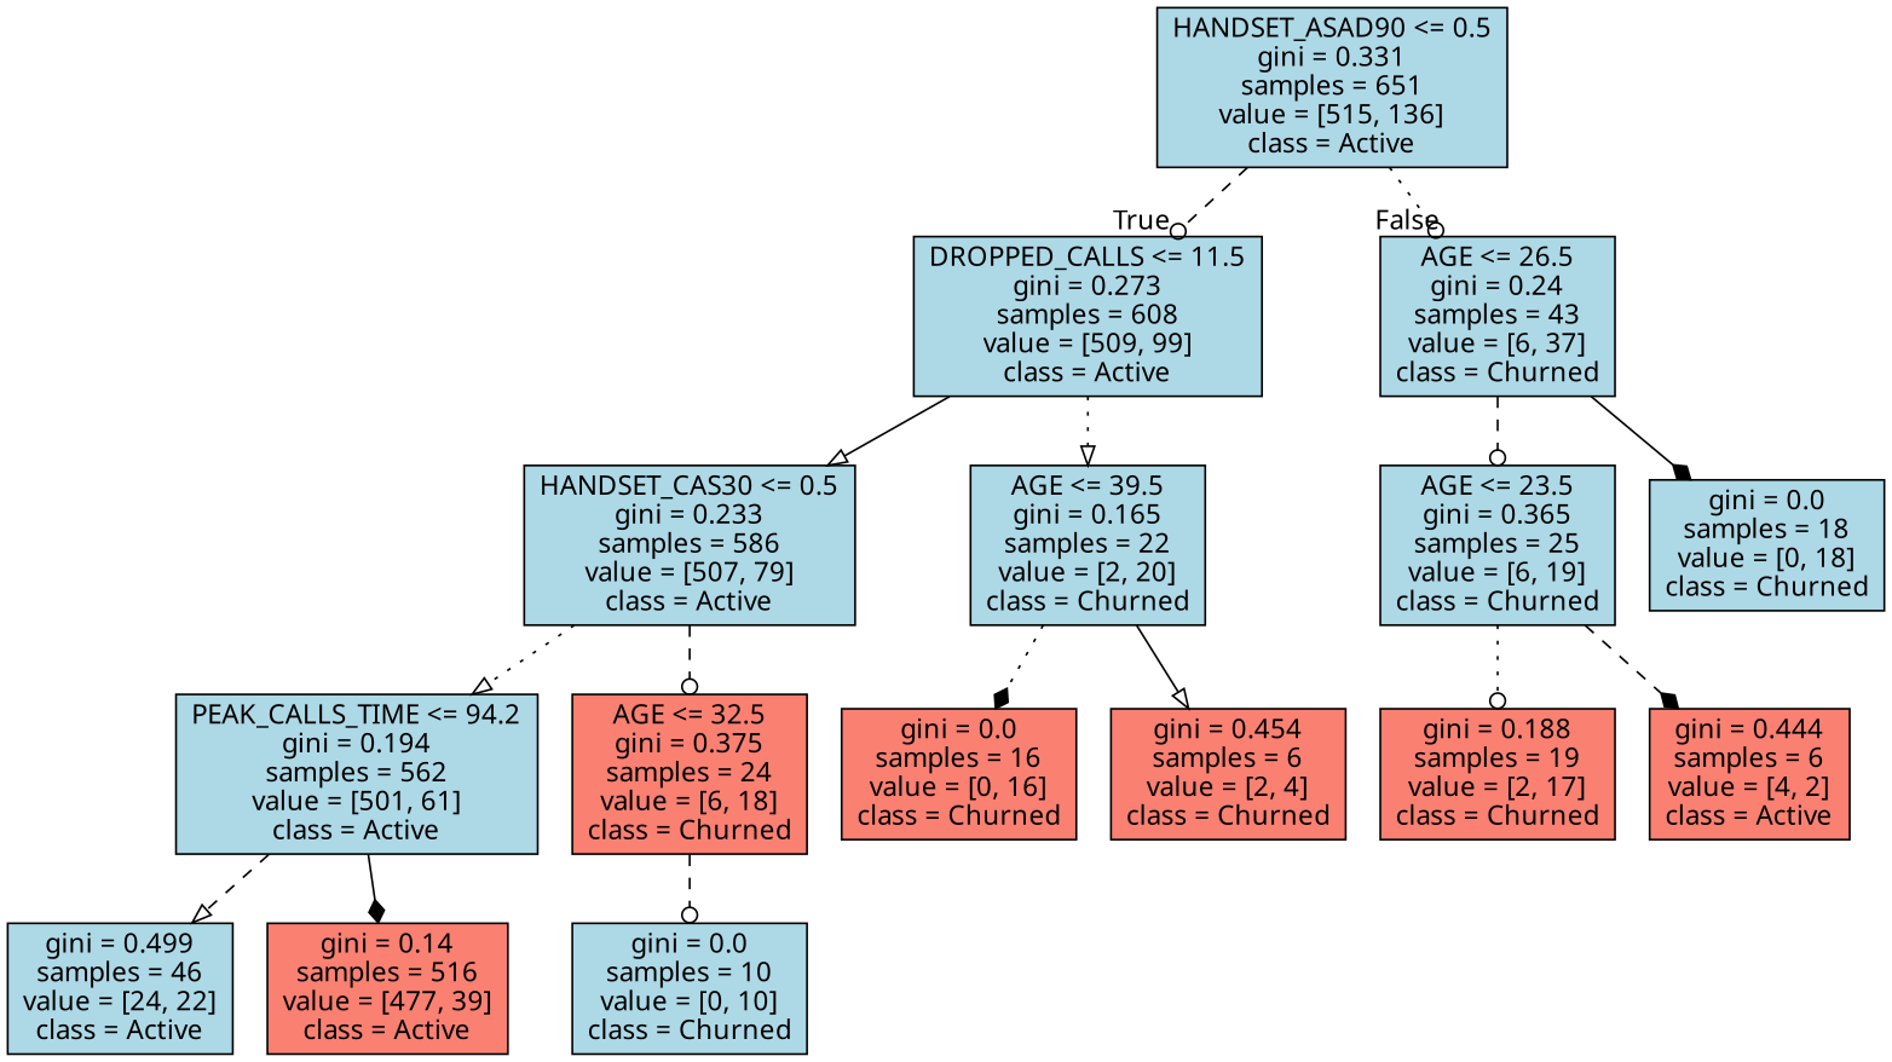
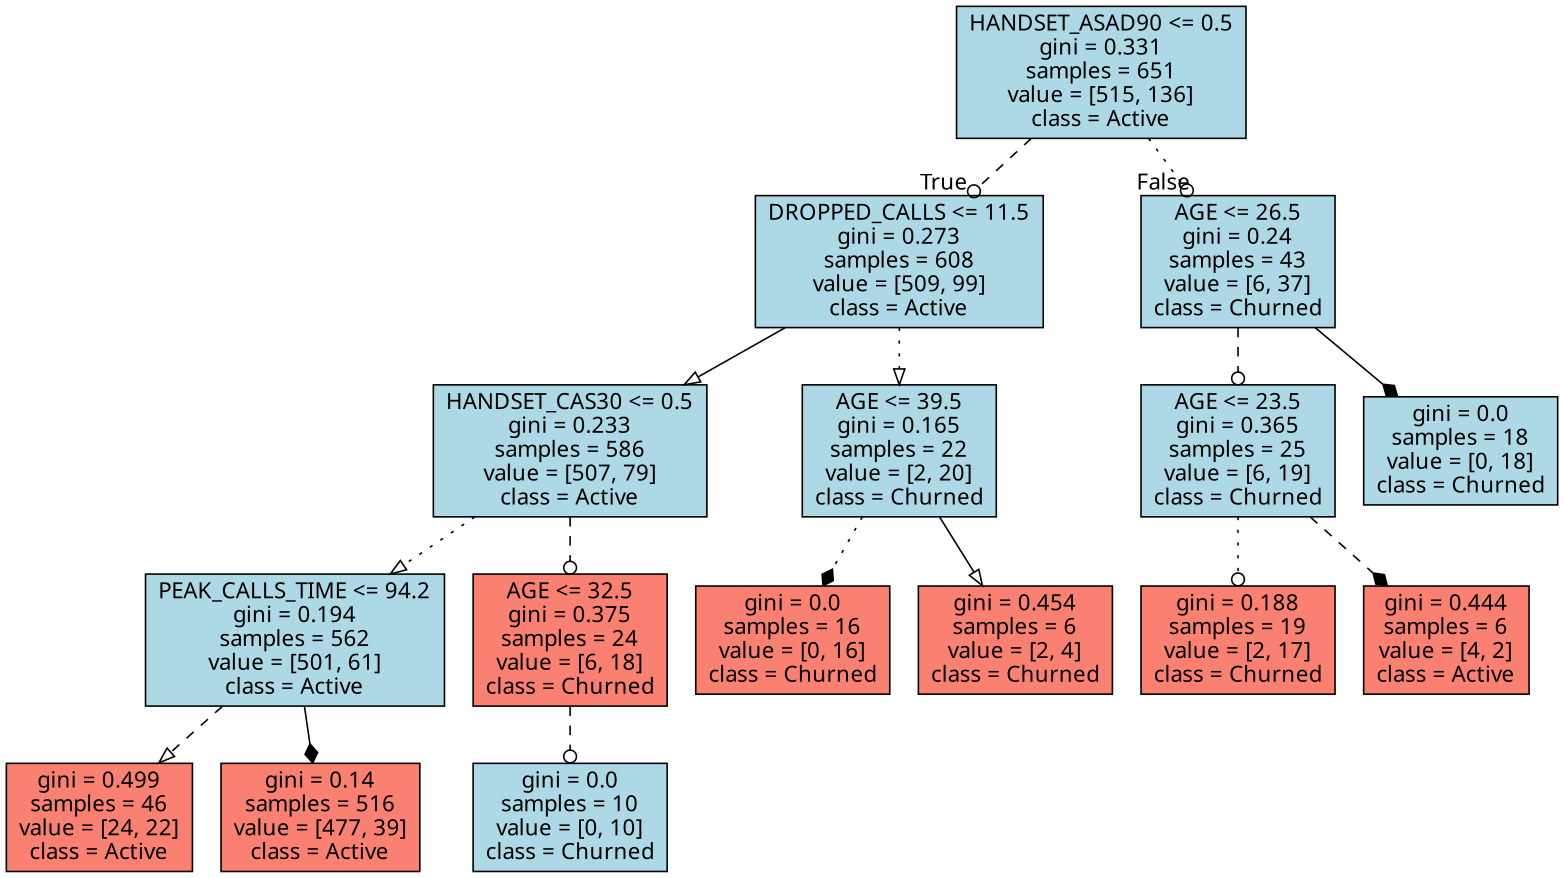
  digraph {
    fontname="Noto Sans"
    node [color=black fillcolor=lightblue fontname="Noto Sans" shape=box style=filled]
    edge [arrowhead=odot fontname="Noto Sans" style=dashed]
    n1 [label="HANDSET_ASAD90 <= 0.5\ngini = 0.331\nsamples = 651\nvalue = [515, 136]\nclass = Active"]
    n2 [label="DROPPED_CALLS <= 11.5\ngini = 0.273\nsamples = 608\nvalue = [509, 99]\nclass = Active"]
    n3 [label="AGE <= 26.5\ngini = 0.24\nsamples = 43\nvalue = [6, 37]\nclass = Churned"]
    n4 [label="HANDSET_CAS30 <= 0.5\ngini = 0.233\nsamples = 586\nvalue = [507, 79]\nclass = Active"]
    n5 [label="AGE <= 39.5\ngini = 0.165\nsamples = 22\nvalue = [2, 20]\nclass = Churned"]
    n6 [label="AGE <= 23.5\ngini = 0.365\nsamples = 25\nvalue = [6, 19]\nclass = Churned"]
    n7 [label="gini = 0.0\nsamples = 18\nvalue = [0, 18]\nclass = Churned"]
    n8 [label="PEAK_CALLS_TIME <= 94.2\ngini = 0.194\nsamples = 562\nvalue = [501, 61]\nclass = Active"]
    n9 [fillcolor=salmon label="AGE <= 32.5\ngini = 0.375\nsamples = 24\nvalue = [6, 18]\nclass = Churned"]
    n10 [fillcolor=salmon label="gini = 0.0\nsamples = 16\nvalue = [0, 16]\nclass = Churned"]
    n11 [fillcolor=salmon label="gini = 0.454\nsamples = 6\nvalue = [2, 4]\nclass = Churned"]
-   n12 [label="gini = 0.499\nsamples = 46\nvalue = [24, 22]\nclass = Active"]
+   n12 [fillcolor=salmon label="gini = 0.499\nsamples = 46\nvalue = [24, 22]\nclass = Active"]
    n13 [fillcolor=salmon label="gini = 0.14\nsamples = 516\nvalue = [477, 39]\nclass = Active"]
    n14 [label="gini = 0.0\nsamples = 10\nvalue = [0, 10]\nclass = Churned"]
    n15 [fillcolor=salmon label="gini = 0.188\nsamples = 19\nvalue = [2, 17]\nclass = Churned"]
    n16 [fillcolor=salmon label="gini = 0.444\nsamples = 6\nvalue = [4, 2]\nclass = Active"]
    n1 -> n2 [headlabel=True labelangle=45 labeldistance=2.5]
    n1 -> n3 [headlabel=False labelangle=-45 labeldistance=2.5 style=dotted]
    n2 -> n4 [arrowhead=onormal style=solid]
    n2 -> n5 [arrowhead=onormal style=dotted]
    n3 -> n6
    n3 -> n7 [arrowhead=diamond style=solid]
    n4 -> n8 [arrowhead=onormal style=dotted]
    n4 -> n9
    n5 -> n10 [arrowhead=diamond style=dotted]
    n5 -> n11 [arrowhead=onormal style=solid]
    n6 -> n15 [style=dotted]
    n6 -> n16 [arrowhead=diamond]
    n8 -> n12 [arrowhead=onormal]
    n8 -> n13 [arrowhead=diamond style=solid]
    n9 -> n14
  }
